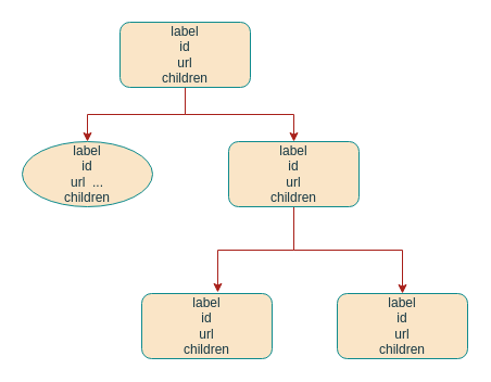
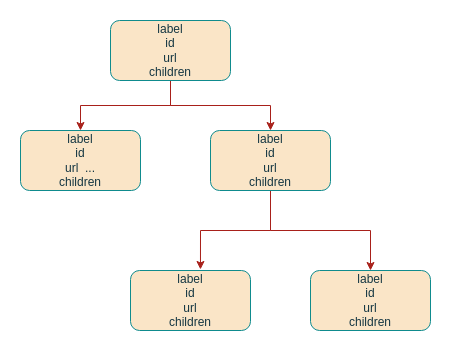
  <mxCell id="0" />
  <mxCell id="1" parent="0" />
  <mxCell id="2" style="edgeStyle=orthogonalEdgeStyle;rounded=0;orthogonalLoop=1;jettySize=auto;html=1;entryX=0.5;entryY=0;entryDx=0;entryDy=0;labelBackgroundColor=none;strokeColor=#A8201A;fontColor=default;" edge="1" parent="1" source="4" target="5"><mxGeometry relative="1" as="geometry" /></mxCell>
  <mxCell id="3" style="edgeStyle=orthogonalEdgeStyle;rounded=0;orthogonalLoop=1;jettySize=auto;html=1;entryX=0.5;entryY=0;entryDx=0;entryDy=0;labelBackgroundColor=none;strokeColor=#A8201A;fontColor=default;" edge="1" parent="1" source="4" target="8"><mxGeometry relative="1" as="geometry" /></mxCell>
  <mxCell id="4" value="label&lt;br&gt;id&lt;br&gt;url&lt;br&gt;children" style="rounded=1;whiteSpace=wrap;html=1;labelBackgroundColor=none;fillColor=#FAE5C7;strokeColor=#0F8B8D;fontColor=#143642;" vertex="1" parent="1"><mxGeometry x="110" y="20" width="120" height="60" as="geometry" /></mxCell>
- <mxCell id="5" value="label&lt;br&gt;id&lt;br&gt;url &amp;nbsp;...&lt;br&gt;children" style="ellipse;whiteSpace=wrap;html=1;labelBackgroundColor=none;fillColor=#FAE5C7;strokeColor=#0F8B8D;fontColor=#143642;" vertex="1" parent="1"><mxGeometry x="20" y="130" width="120" height="60" as="geometry" /></mxCell>
+ <mxCell id="5" value="label&lt;br&gt;id&lt;br&gt;url &amp;nbsp;...&lt;br&gt;children" style="rounded=1;whiteSpace=wrap;html=1;labelBackgroundColor=none;fillColor=#FAE5C7;strokeColor=#0F8B8D;fontColor=#143642;" vertex="1" parent="1"><mxGeometry x="20" y="130" width="120" height="60" as="geometry" /></mxCell>
  <mxCell id="6" style="edgeStyle=orthogonalEdgeStyle;rounded=0;orthogonalLoop=1;jettySize=auto;html=1;entryX=0.583;entryY=-0.017;entryDx=0;entryDy=0;entryPerimeter=0;labelBackgroundColor=none;strokeColor=#A8201A;fontColor=default;" edge="1" parent="1" source="8" target="9"><mxGeometry relative="1" as="geometry" /></mxCell>
  <mxCell id="7" style="edgeStyle=orthogonalEdgeStyle;rounded=0;orthogonalLoop=1;jettySize=auto;html=1;labelBackgroundColor=none;strokeColor=#A8201A;fontColor=default;" edge="1" parent="1" source="8" target="10"><mxGeometry relative="1" as="geometry" /></mxCell>
  <mxCell id="8" value="label&lt;br&gt;id&lt;br&gt;url&lt;br&gt;children" style="rounded=1;whiteSpace=wrap;html=1;labelBackgroundColor=none;fillColor=#FAE5C7;strokeColor=#0F8B8D;fontColor=#143642;" vertex="1" parent="1"><mxGeometry x="210" y="130" width="120" height="60" as="geometry" /></mxCell>
  <mxCell id="9" value="label&lt;br&gt;id&lt;br&gt;url&lt;br&gt;children" style="rounded=1;whiteSpace=wrap;html=1;labelBackgroundColor=none;fillColor=#FAE5C7;strokeColor=#0F8B8D;fontColor=#143642;" vertex="1" parent="1"><mxGeometry x="130" y="270" width="120" height="60" as="geometry" /></mxCell>
  <mxCell id="10" value="label&lt;br&gt;id&lt;br&gt;url&lt;br&gt;children" style="rounded=1;whiteSpace=wrap;html=1;labelBackgroundColor=none;fillColor=#FAE5C7;strokeColor=#0F8B8D;fontColor=#143642;" vertex="1" parent="1"><mxGeometry x="310" y="270" width="120" height="60" as="geometry" /></mxCell>
